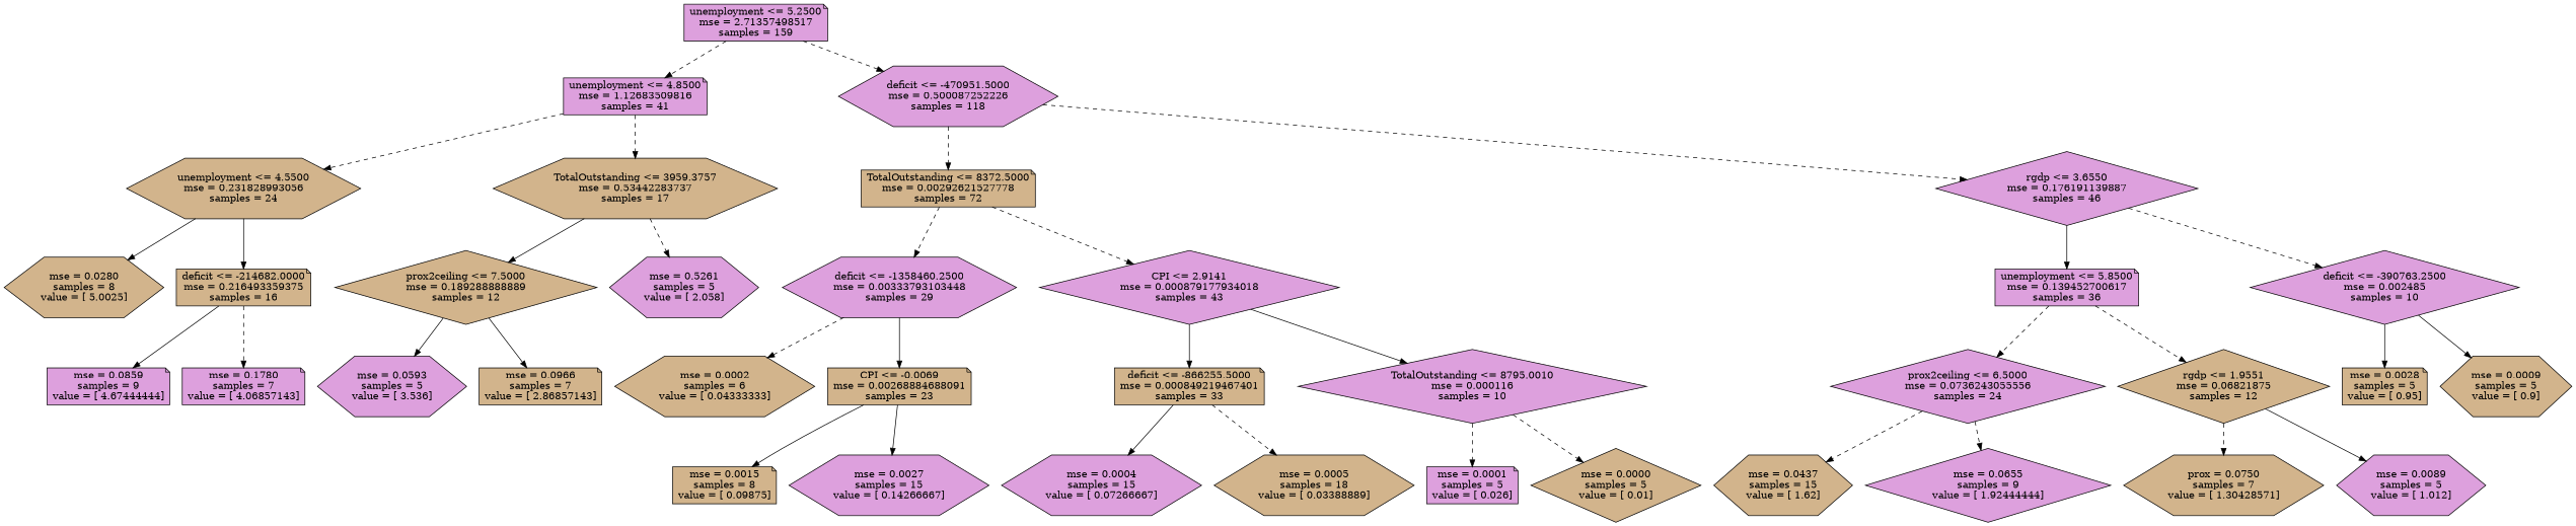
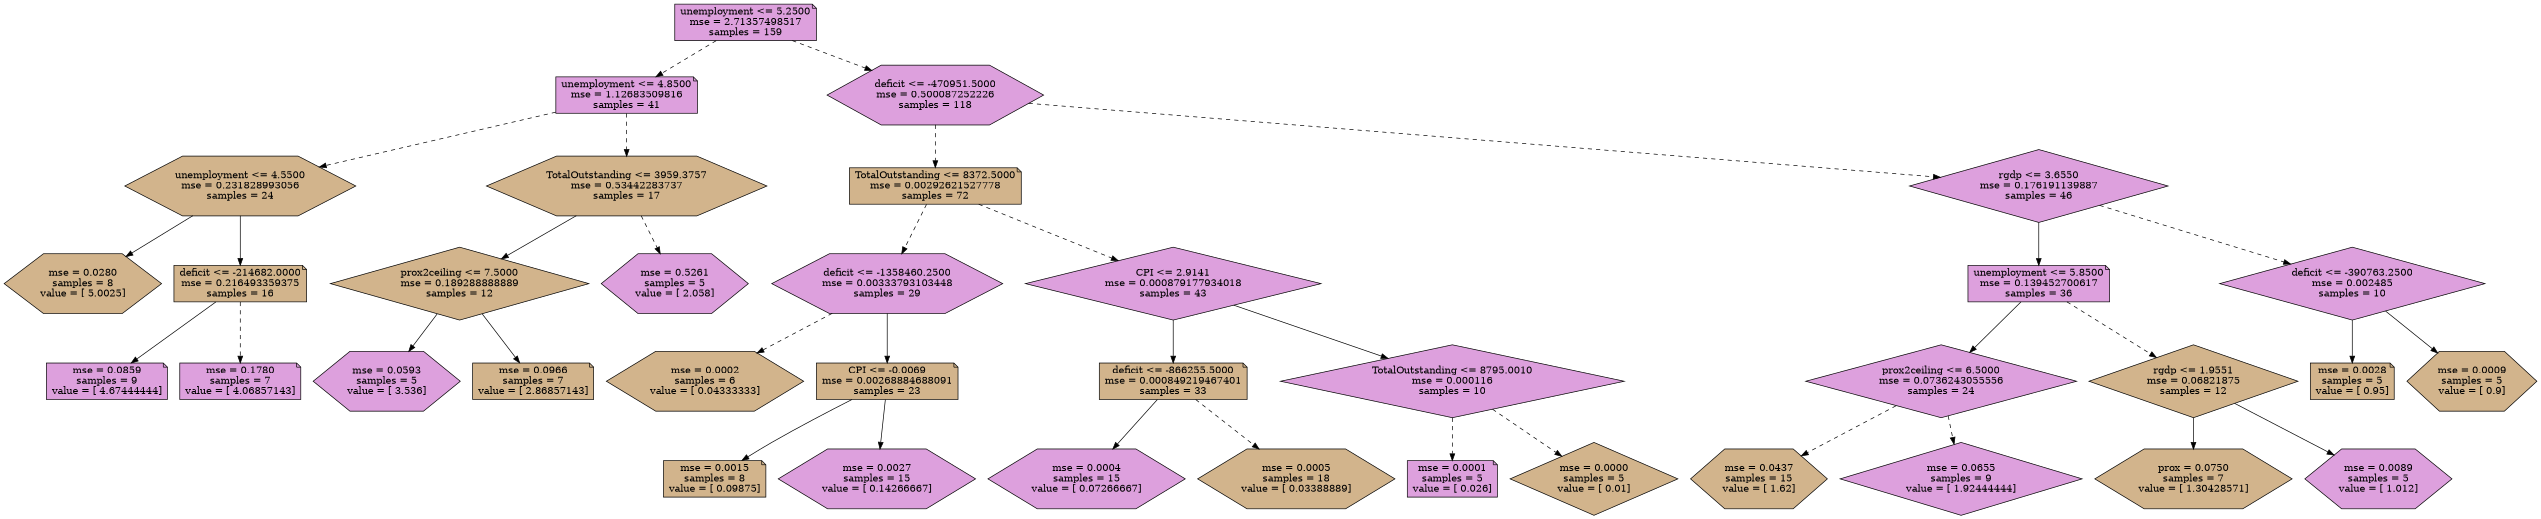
  digraph {
    node [fillcolor=plum shape=hexagon style=filled]
    edge [style=dashed]
    n1 [label="unemployment <= 5.2500\nmse = 2.71357498517\nsamples = 159" shape=note]
    n2 [label="unemployment <= 4.8500\nmse = 1.12683509816\nsamples = 41" shape=note]
    n3 [label="deficit <= -470951.5000\nmse = 0.500087252226\nsamples = 118"]
    n4 [fillcolor=tan label="unemployment <= 4.5500\nmse = 0.231828993056\nsamples = 24"]
    n5 [fillcolor=tan label="TotalOutstanding <= 3959.3757\nmse = 0.53442283737\nsamples = 17"]
    n6 [fillcolor=tan label="TotalOutstanding <= 8372.5000\nmse = 0.00292621527778\nsamples = 72" shape=note]
    n7 [label="rgdp <= 3.6550\nmse = 0.176191139887\nsamples = 46" shape=diamond]
    n8 [fillcolor=tan label="mse = 0.0280\nsamples = 8\nvalue = [ 5.0025]"]
    n9 [fillcolor=tan label="deficit <= -214682.0000\nmse = 0.216493359375\nsamples = 16" shape=note]
    n10 [fillcolor=tan label="prox2ceiling <= 7.5000\nmse = 0.189288888889\nsamples = 12" shape=diamond]
    n11 [label="mse = 0.5261\nsamples = 5\nvalue = [ 2.058]"]
    n12 [label="mse = 0.0859\nsamples = 9\nvalue = [ 4.67444444]" shape=note]
    n13 [label="mse = 0.1780\nsamples = 7\nvalue = [ 4.06857143]" shape=note]
    n14 [label="mse = 0.0593\nsamples = 5\nvalue = [ 3.536]"]
    n15 [fillcolor=tan label="mse = 0.0966\nsamples = 7\nvalue = [ 2.86857143]" shape=note]
    n16 [label="deficit <= -1358460.2500\nmse = 0.00333793103448\nsamples = 29"]
    n17 [label="CPI <= 2.9141\nmse = 0.000879177934018\nsamples = 43" shape=diamond]
    n18 [label="unemployment <= 5.8500\nmse = 0.139452700617\nsamples = 36" shape=note]
    n19 [label="deficit <= -390763.2500\nmse = 0.002485\nsamples = 10" shape=diamond]
    n20 [fillcolor=tan label="mse = 0.0002\nsamples = 6\nvalue = [ 0.04333333]"]
    n21 [fillcolor=tan label="CPI <= -0.0069\nmse = 0.00268884688091\nsamples = 23" shape=note]
    n22 [fillcolor=tan label="deficit <= -866255.5000\nmse = 0.000849219467401\nsamples = 33" shape=note]
    n23 [label="TotalOutstanding <= 8795.0010\nmse = 0.000116\nsamples = 10" shape=diamond]
    n24 [fillcolor=tan label="mse = 0.0015\nsamples = 8\nvalue = [ 0.09875]" shape=note]
    n25 [label="mse = 0.0027\nsamples = 15\nvalue = [ 0.14266667]"]
    n26 [label="mse = 0.0004\nsamples = 15\nvalue = [ 0.07266667]"]
    n27 [fillcolor=tan label="mse = 0.0005\nsamples = 18\nvalue = [ 0.03388889]"]
    n28 [label="mse = 0.0001\nsamples = 5\nvalue = [ 0.026]" shape=note]
    n29 [fillcolor=tan label="mse = 0.0000\nsamples = 5\nvalue = [ 0.01]" shape=diamond]
    n30 [label="prox2ceiling <= 6.5000\nmse = 0.0736243055556\nsamples = 24" shape=diamond]
    n31 [fillcolor=tan label="rgdp <= 1.9551\nmse = 0.06821875\nsamples = 12" shape=diamond]
    n32 [fillcolor=tan label="mse = 0.0028\nsamples = 5\nvalue = [ 0.95]" shape=note]
    n33 [fillcolor=tan label="mse = 0.0009\nsamples = 5\nvalue = [ 0.9]"]
    n34 [fillcolor=tan label="mse = 0.0437\nsamples = 15\nvalue = [ 1.62]"]
    n35 [label="mse = 0.0655\nsamples = 9\nvalue = [ 1.92444444]" shape=diamond]
    n36 [fillcolor=tan label="prox = 0.0750\nsamples = 7\nvalue = [ 1.30428571]"]
    n37 [label="mse = 0.0089\nsamples = 5\nvalue = [ 1.012]"]
    n1 -> n2
    n1 -> n3
    n2 -> n4
    n2 -> n5
    n3 -> n6
    n3 -> n7
    n4 -> n8 [style=solid]
    n4 -> n9 [style=solid]
    n5 -> n10 [style=solid]
    n5 -> n11
    n6 -> n16
    n6 -> n17
    n7 -> n18 [style=solid]
    n7 -> n19
    n9 -> n12 [style=solid]
    n9 -> n13
    n10 -> n14 [style=solid]
    n10 -> n15 [style=solid]
    n16 -> n20
    n16 -> n21 [style=solid]
    n17 -> n22 [style=solid]
    n17 -> n23 [style=solid]
-   n18 -> n30
+   n18 -> n30 [style=solid]
    n18 -> n31
    n19 -> n32 [style=solid]
    n19 -> n33 [style=solid]
    n21 -> n24 [style=solid]
    n21 -> n25 [style=solid]
    n22 -> n26 [style=solid]
    n22 -> n27
    n23 -> n28
    n23 -> n29
    n30 -> n34
    n30 -> n35
-   n31 -> n36
+   n31 -> n36 [style=solid]
    n31 -> n37 [style=solid]
  }
